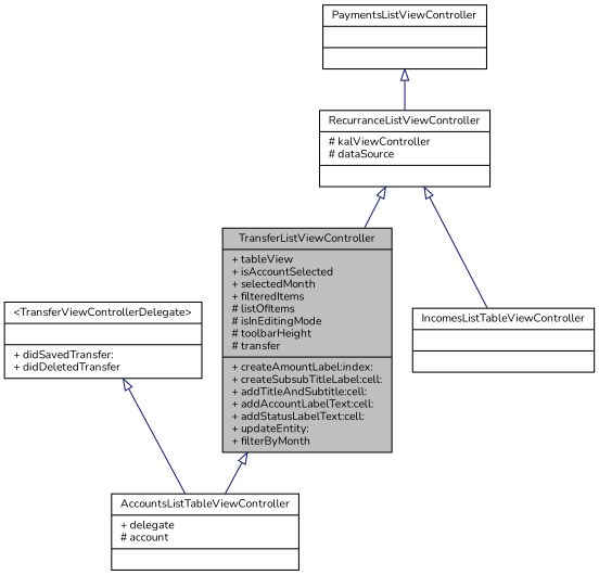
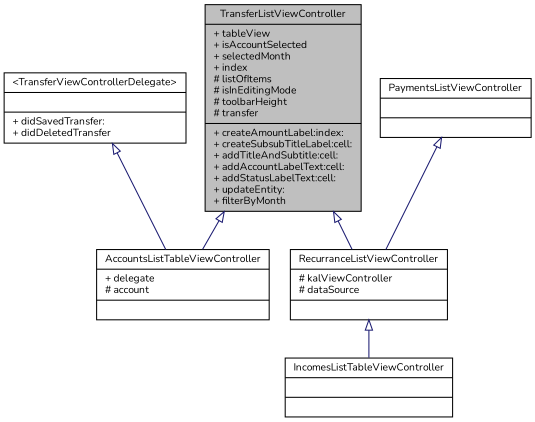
  digraph {
    fontname=Nunito
    node [color=black fillcolor=white fontname=Nunito fontsize=10 shape=record style=filled]
    edge [arrowtail=empty color=midnightblue dir=back fontname=Nunito fontsize=10 labelfontname=Helvetica labelfontsize=10 style=solid]
-   n1 [fillcolor=grey75 fontcolor=black height=0.2 label="{TransferListViewController\n|+ tableView\l+ isAccountSelected\l+ selectedMonth\l+ filteredItems\l# listOfItems\l# isInEditingMode\l# toolbarHeight\l# transfer\l|+ createAmountLabel:index:\l+ createSubsubTitleLabel:cell:\l+ addTitleAndSubtitle:cell:\l+ addAccountLabelText:cell:\l+ addStatusLabelText:cell:\l+ updateEntity:\l+ filterByMonth\l}" width=0.4]
+   n1 [fillcolor=grey75 fontcolor=black height=0.2 label="{TransferListViewController\n|+ tableView\l+ isAccountSelected\l+ selectedMonth\l+ index\l# listOfItems\l# isInEditingMode\l# toolbarHeight\l# transfer\l|+ createAmountLabel:index:\l+ createSubsubTitleLabel:cell:\l+ addTitleAndSubtitle:cell:\l+ addAccountLabelText:cell:\l+ addStatusLabelText:cell:\l+ updateEntity:\l+ filterByMonth\l}" width=0.4]
    n2 [height=0.2 label="{AccountsListTableViewController\n|+ delegate\l# account\l|}" width=0.4]
    n3 [height=0.2 label="{RecurranceListViewController\n|# kalViewController\l# dataSource\l|}" width=0.4]
    n4 [height=0.2 label="{IncomesListTableViewController\n||}" width=0.4]
    n5 [height=0.2 label="{\<TransferViewControllerDelegate\>\n||+ didSavedTransfer:\l+ didDeletedTransfer\l}" width=0.4]
    n6 [height=0.2 label="{PaymentsListViewController\n||}" width=0.4]
    n1 -> n2
-   n3 -> n1
+   n1 -> n3
    n3 -> n4
    n5 -> n2
    n6 -> n3
  }
